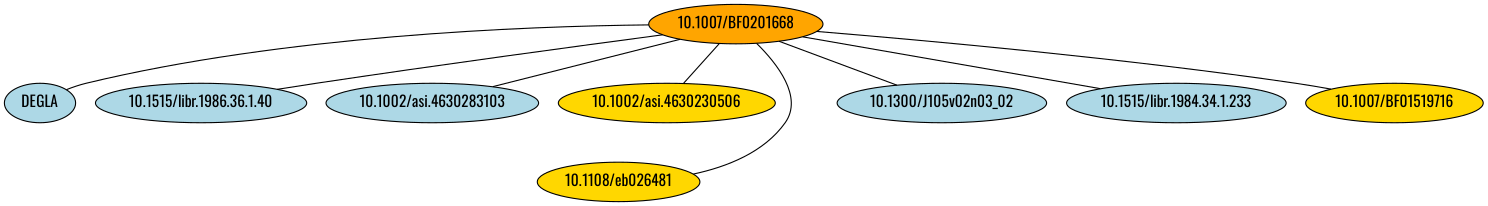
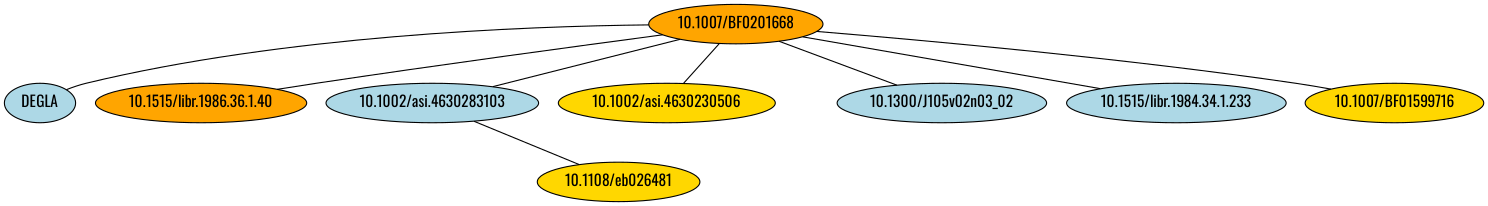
  strict graph {
    fontname=Oswald
    node [fillcolor=lightblue fontname=Oswald style=filled]
    edge [fontname=Oswald]
    "10.1007/BF0201668" [fillcolor=orange]
    DEGLA
-   "10.1515/libr.1986.36.1.40"
+   "10.1515/libr.1986.36.1.40" [fillcolor=orange]
    n4 [label="10.1002/asi.4630283103"]
    "10.1002/asi.4630230506" [fillcolor=gold]
    "10.1108/eb026481" [fillcolor=gold]
    "10.1300/J105v02n03\_02"
    "10.1515/libr.1984.34.1.233"
-   "10.1007/BF01599716" [fillcolor=gold label="10.1007/BF01519716"]
+   "10.1007/BF01599716" [fillcolor=gold]
    "10.1007/BF0201668" -- DEGLA
    "10.1007/BF0201668" -- "10.1515/libr.1986.36.1.40"
    "10.1007/BF0201668" -- n4
    "10.1007/BF0201668" -- "10.1002/asi.4630230506"
-   "10.1007/BF0201668" -- "10.1108/eb026481"
+   n4 -- "10.1108/eb026481"
    "10.1007/BF0201668" -- "10.1300/J105v02n03\_02"
    "10.1007/BF0201668" -- "10.1515/libr.1984.34.1.233"
    "10.1007/BF0201668" -- "10.1007/BF01599716"
  }
